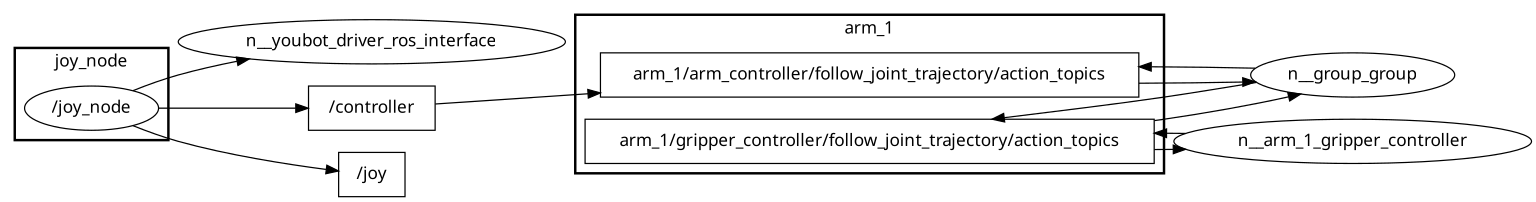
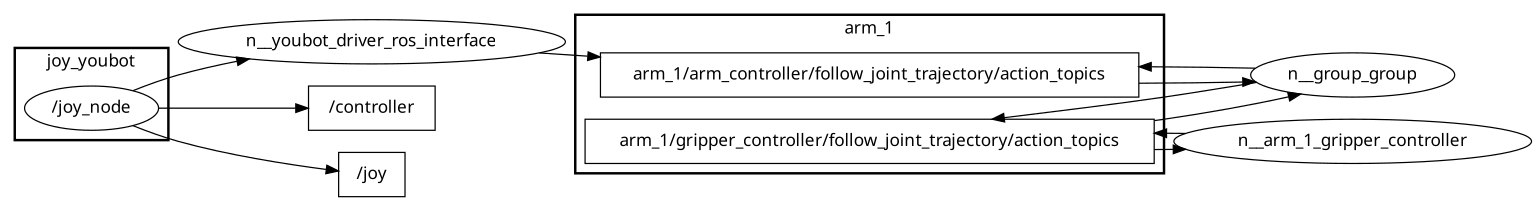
  digraph {
    compound=True
    fontname="Noto Sans"
    rank=same
    rankdir=LR
    ranksep=0.2
    node [fontname="Noto Sans" shape=box]
    edge [fontname="Noto Sans" penwidth=1]
    n1 [height=0.5 label="arm_1/arm_controller/follow_joint_trajectory/action_topics" width=6.0833]
    n2 [height=0.5 label="arm_1/gripper_controller/follow_joint_trajectory/action_topics" width=6.4306]
    n3 [height=0.5 label="/joy_node" shape=ellipse width=1.5165]
    n4 [height=0.5 label=n__group_group width=2.3109 shape=""]
    n__arm_1_gripper_controller [height=0.5 width=4.0441 shape=""]
    n__youbot_driver_ros_interface [height=0.5 width=4.3691 shape=""]
    n7 [height=0.5 label="/controller" width=1.4306]
    n8 [height=0.5 label="/joy" width=0.75]
    subgraph cluster_1 {
      label=arm_1
      style=bold
      n1
      n2
    }
    subgraph cluster_2 {
-     label=joy_node
+     label=joy_youbot
      style=bold
      n3
    }
    n1 -> n4
    n2 -> n4
    n2 -> n__arm_1_gripper_controller
    n3 -> n__youbot_driver_ros_interface
    n3 -> n7
    n3 -> n8
    n4 -> n1
    n4 -> n2
    n__arm_1_gripper_controller -> n2
-   n7 -> n1
+   n__youbot_driver_ros_interface -> n1
  }
